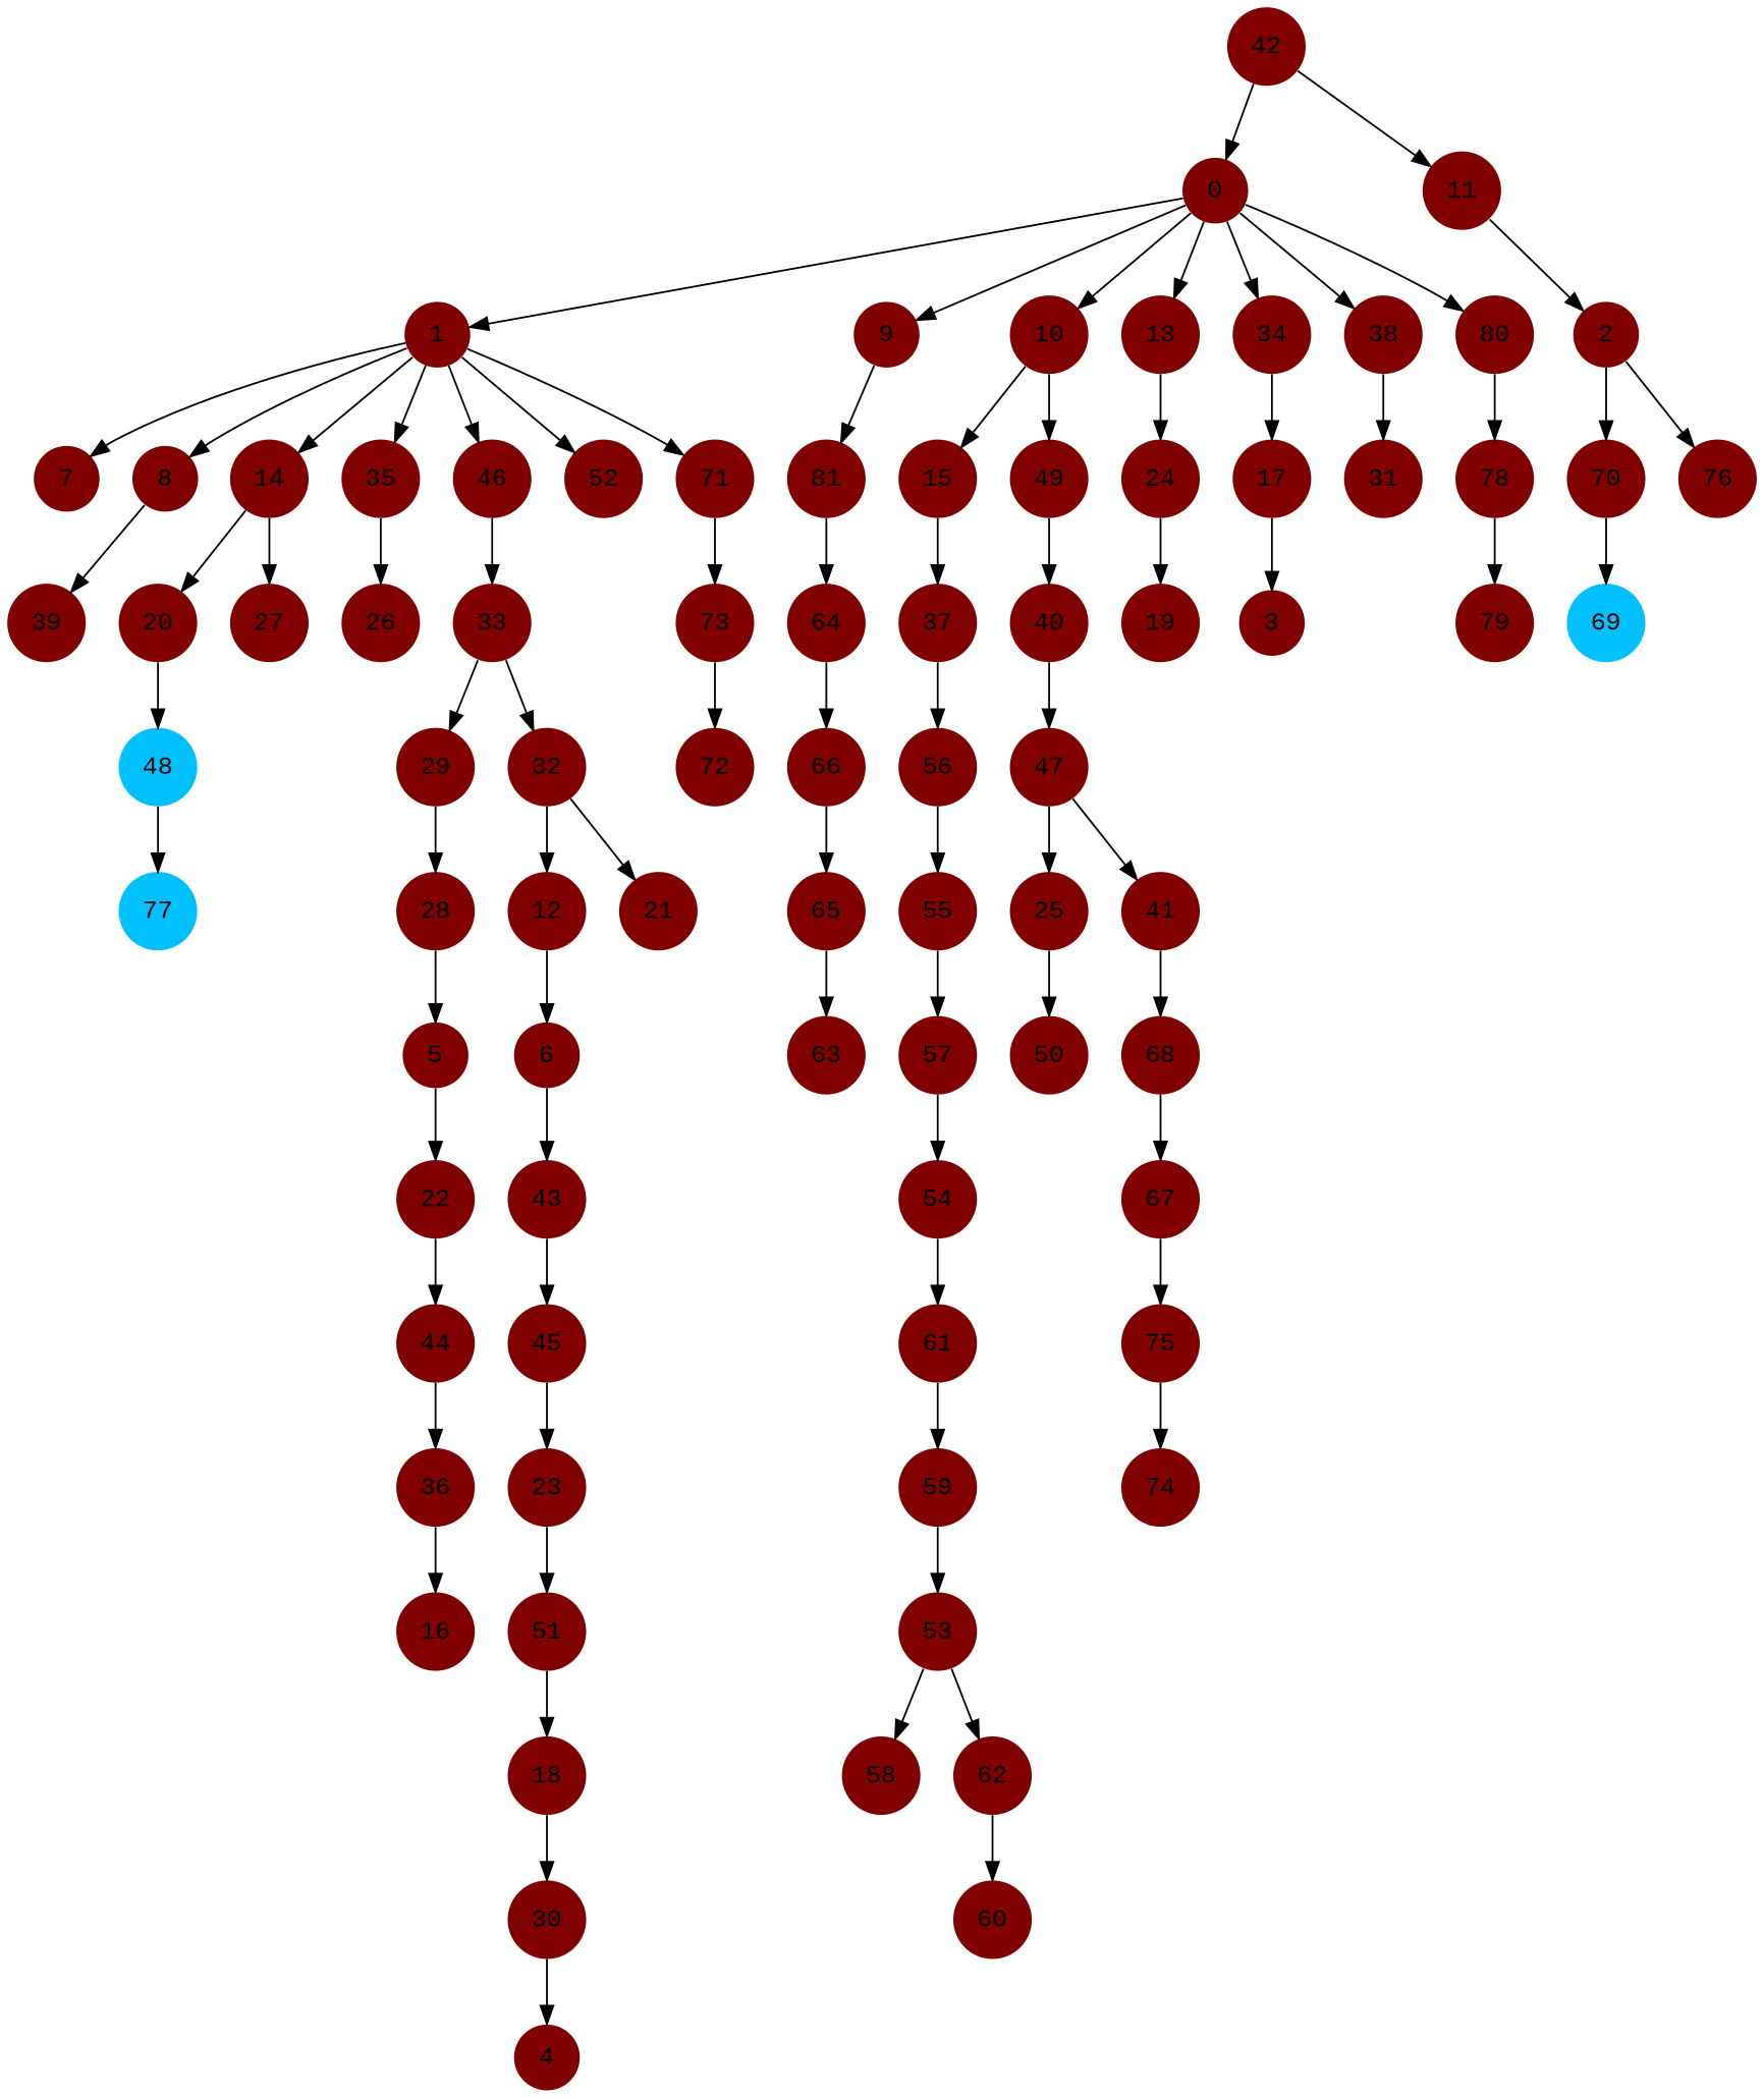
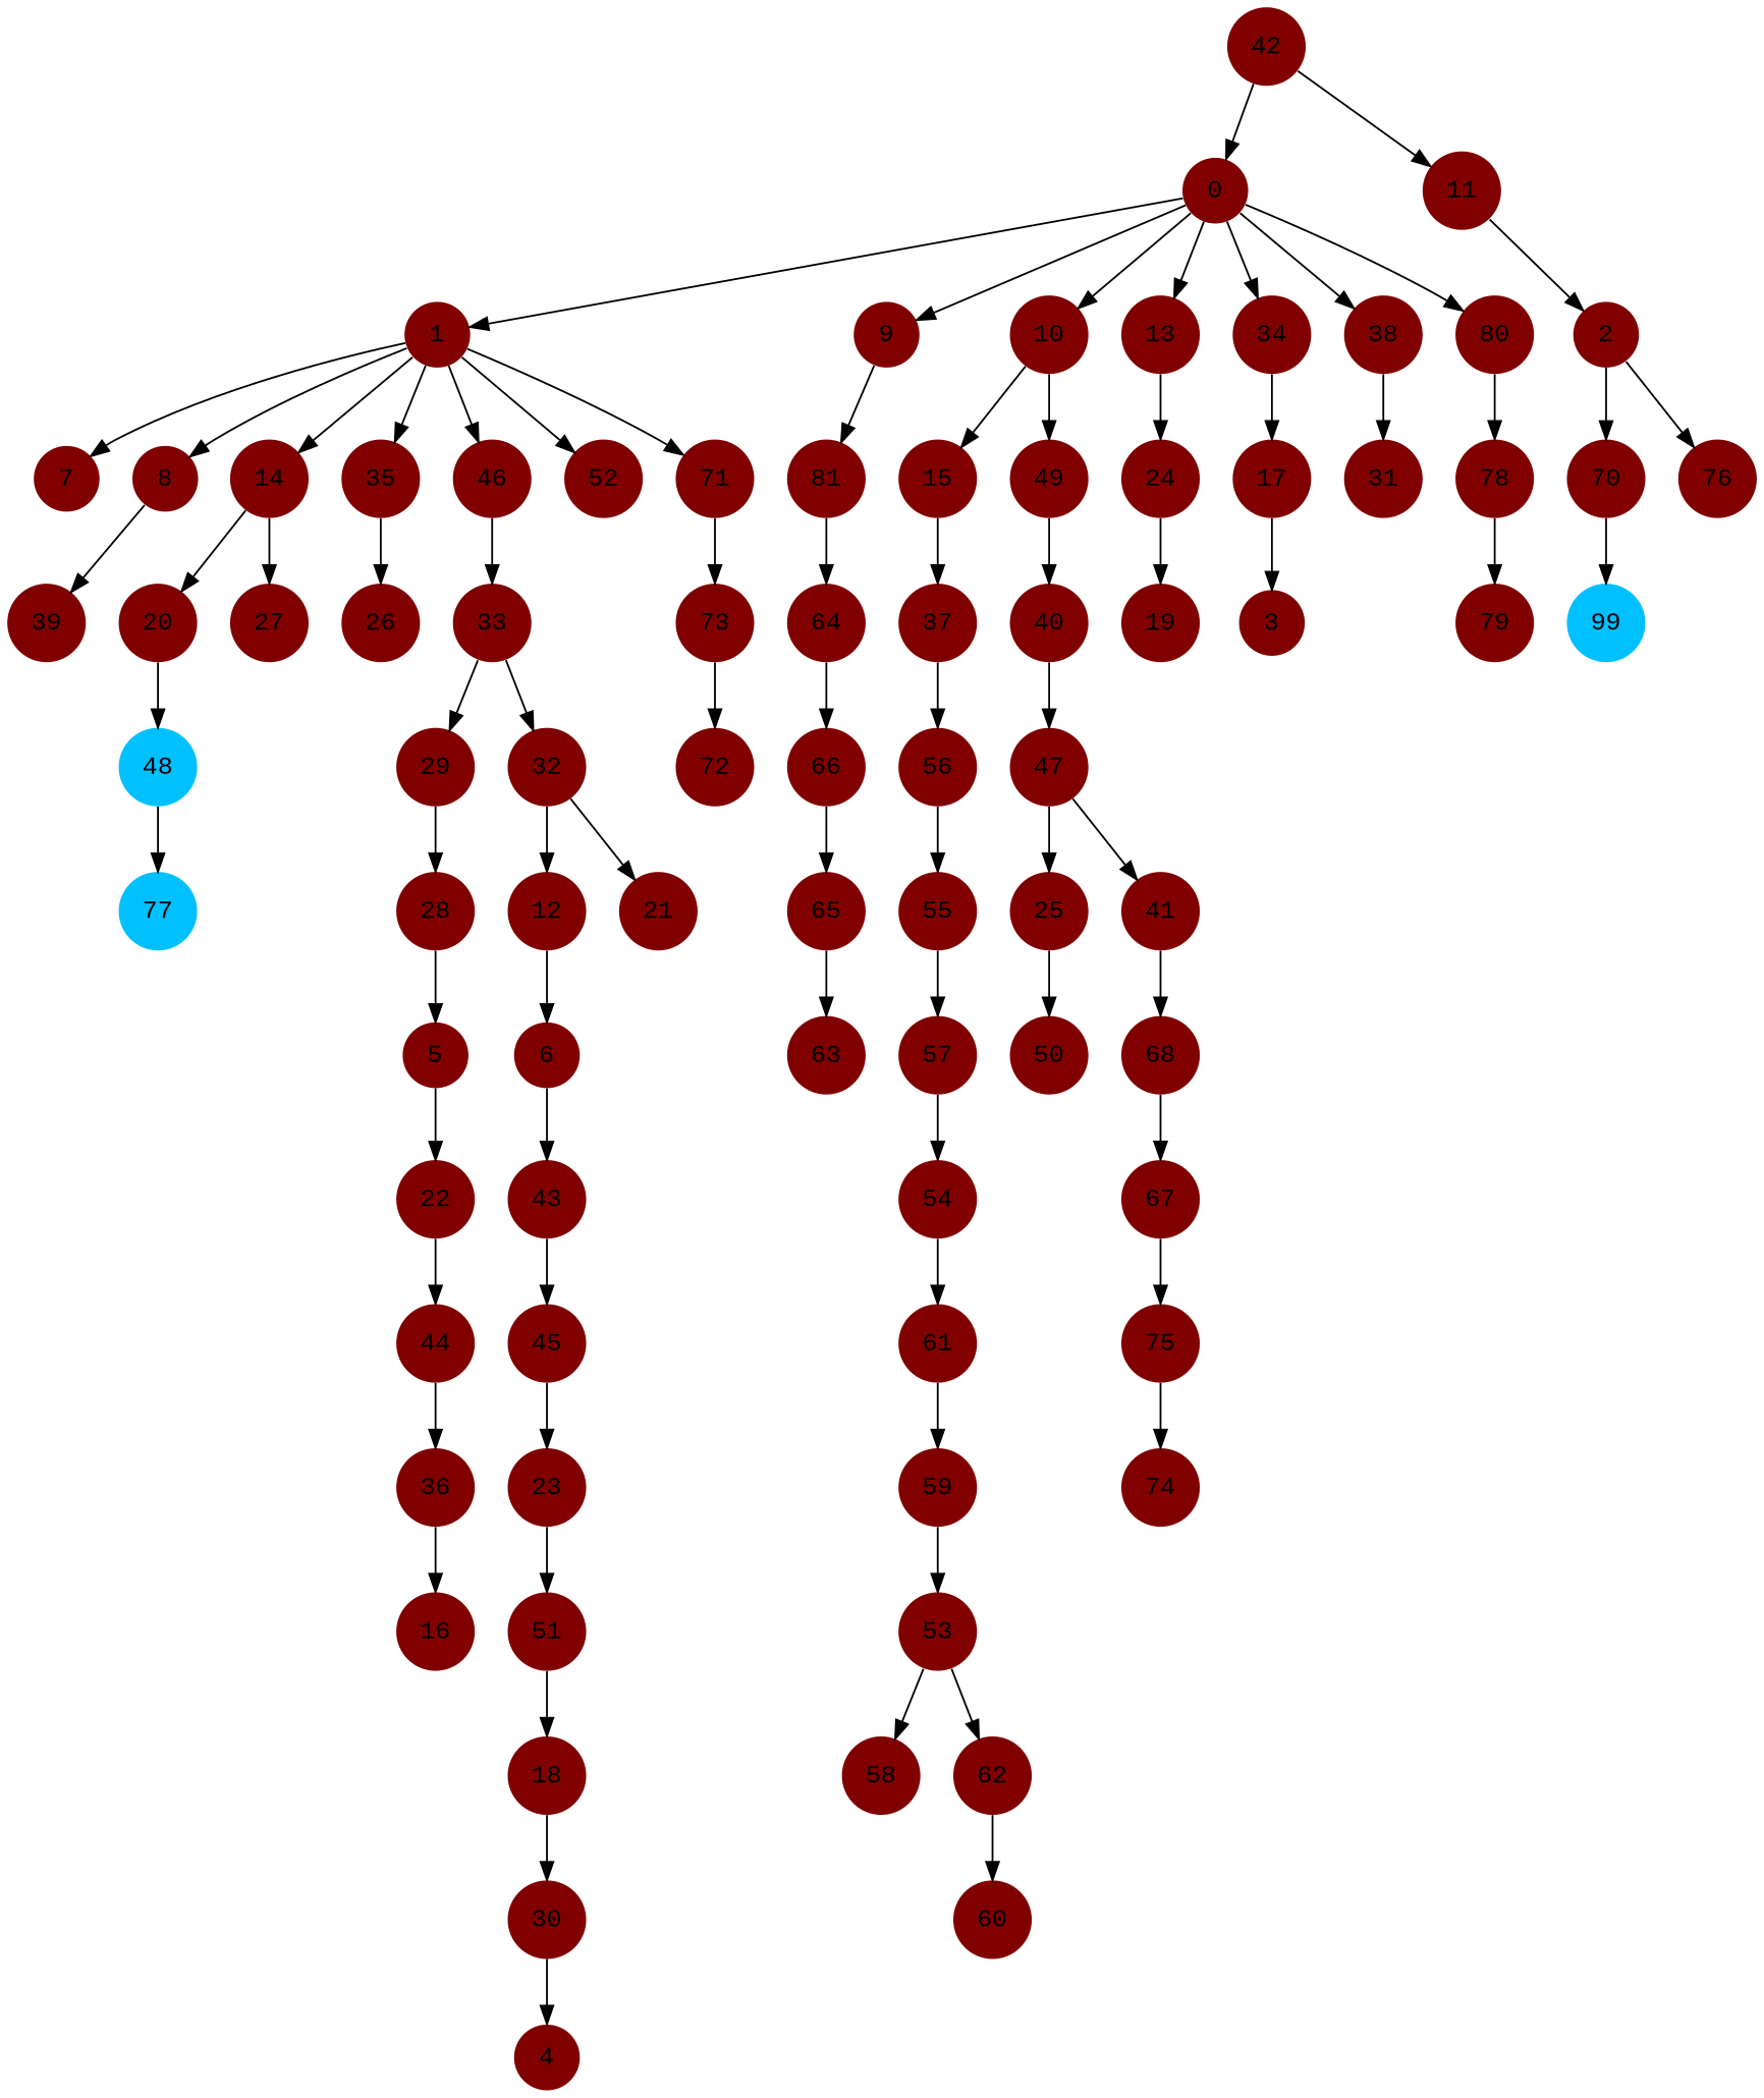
  digraph {
    fontname="Liberation Mono"
    node [color=darkorange fillcolor="#800000" fontname="Liberation Mono" penwidth=0 shape=circle style=filled]
    edge [fontname="Liberation Mono"]
    0
    1
    9
    10 [color=teal]
    13
    34 [color=deeppink]
    38 [color=teal]
    80
    7 [color=darkgreen]
    8 [color=darkgreen]
    14
    35 [color=darkgreen]
    46
    52 [color=deeppink]
    71 [color=teal]
    81 [color=teal]
    15 [color=deeppink]
    49 [color=darkgreen]
    24 [color=darkgreen]
    17
    31 [color=teal]
    78 [color=teal]
    39 [color=teal]
    20
    27 [color=darkgreen]
    26 [color=deeppink]
    33
    73 [color=deeppink]
    2 [color=darkgreen]
    70
    76
-   69 [color=darkgreen fillcolor="#00c0ff"]
+   69 [color=darkgreen fillcolor="#00c0ff" label=99]
    3 [color=teal]
    5 [color=deeppink]
    22
    44 [color=teal]
    6 [color=darkgreen]
    43 [color=darkgreen]
    45
    64 [color=darkgreen]
    37
    40 [color=deeppink]
    11 [color=deeppink]
    12 [color=teal]
    19 [color=teal]
    48 [color=teal fillcolor="#00c0ff"]
    56 [color=darkgreen]
    16 [color=deeppink]
    18 [color=teal]
    30 [color=darkgreen]
    4
    77 [color=deeppink fillcolor="#00c0ff"]
    21 [color=darkgreen]
    36
    23 [color=deeppink]
    51
    25 [color=teal]
    50 [color=teal]
    28 [color=deeppink]
    29 [color=deeppink]
    32 [color=darkgreen]
    55 [color=darkgreen]
    47 [color=deeppink]
    41 [color=darkgreen]
    68
    67
    42 [color=darkgreen]
    58 [color=darkgreen]
    53
    62
    60 [color=deeppink]
    54 [color=teal]
    61 [color=deeppink]
    59 [color=deeppink]
    57
    63 [color=deeppink]
    66
    65 [color=teal]
    75
    74 [color=darkgreen]
    72 [color=teal]
    79 [color=darkgreen]
    0 -> 1
    0 -> 9
    0 -> 10
    0 -> 13
    0 -> 34
    0 -> 38
    0 -> 80
    1 -> 7
    1 -> 8
    1 -> 14
    1 -> 35
    1 -> 46
    1 -> 52
    1 -> 71
    9 -> 81
    10 -> 15
    10 -> 49
    13 -> 24
    34 -> 17
    38 -> 31
    80 -> 78
    8 -> 39
    14 -> 20
    14 -> 27
    35 -> 26
    46 -> 33
    71 -> 73
    81 -> 64
    15 -> 37
    49 -> 40
    24 -> 19
    17 -> 3
    78 -> 79
    20 -> 48
    33 -> 29
    33 -> 32
    73 -> 72
    2 -> 70
    2 -> 76
    70 -> 69
    5 -> 22
    22 -> 44
    44 -> 36
    6 -> 43
    43 -> 45
    45 -> 23
    64 -> 66
    37 -> 56
    40 -> 47
    11 -> 2
    12 -> 6
    48 -> 77
    56 -> 55
    18 -> 30
    30 -> 4
    36 -> 16
    23 -> 51
    51 -> 18
    25 -> 50
    28 -> 5
    29 -> 28
    32 -> 12
    32 -> 21
    55 -> 57
    47 -> 25
    47 -> 41
    41 -> 68
    68 -> 67
    67 -> 75
    42 -> 0
    42 -> 11
    53 -> 58
    53 -> 62
    62 -> 60
    54 -> 61
    61 -> 59
    59 -> 53
    57 -> 54
    66 -> 65
    65 -> 63
    75 -> 74
  }
